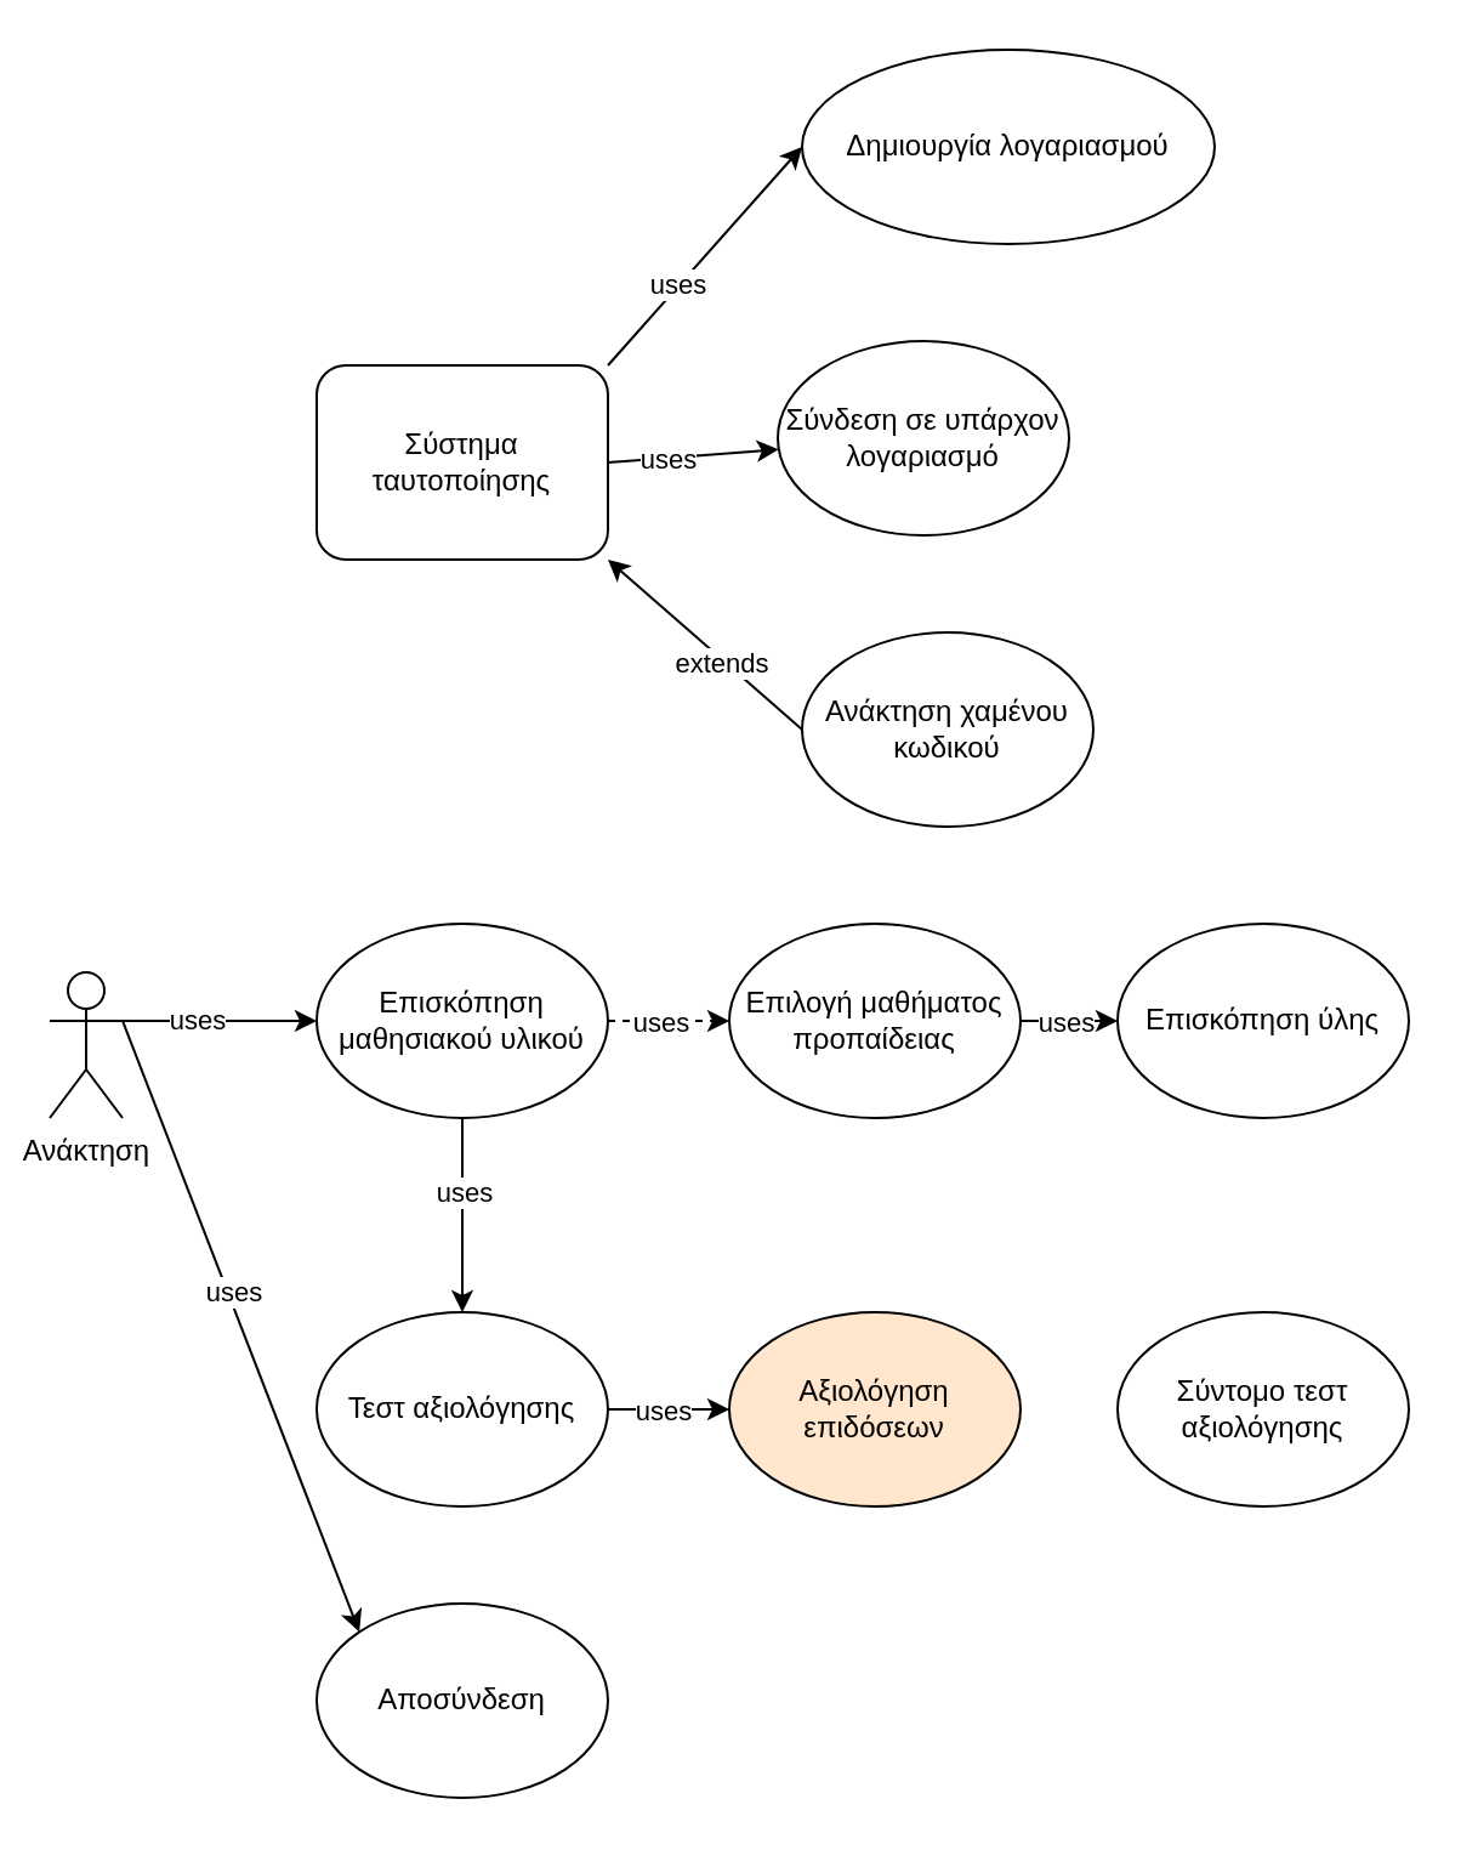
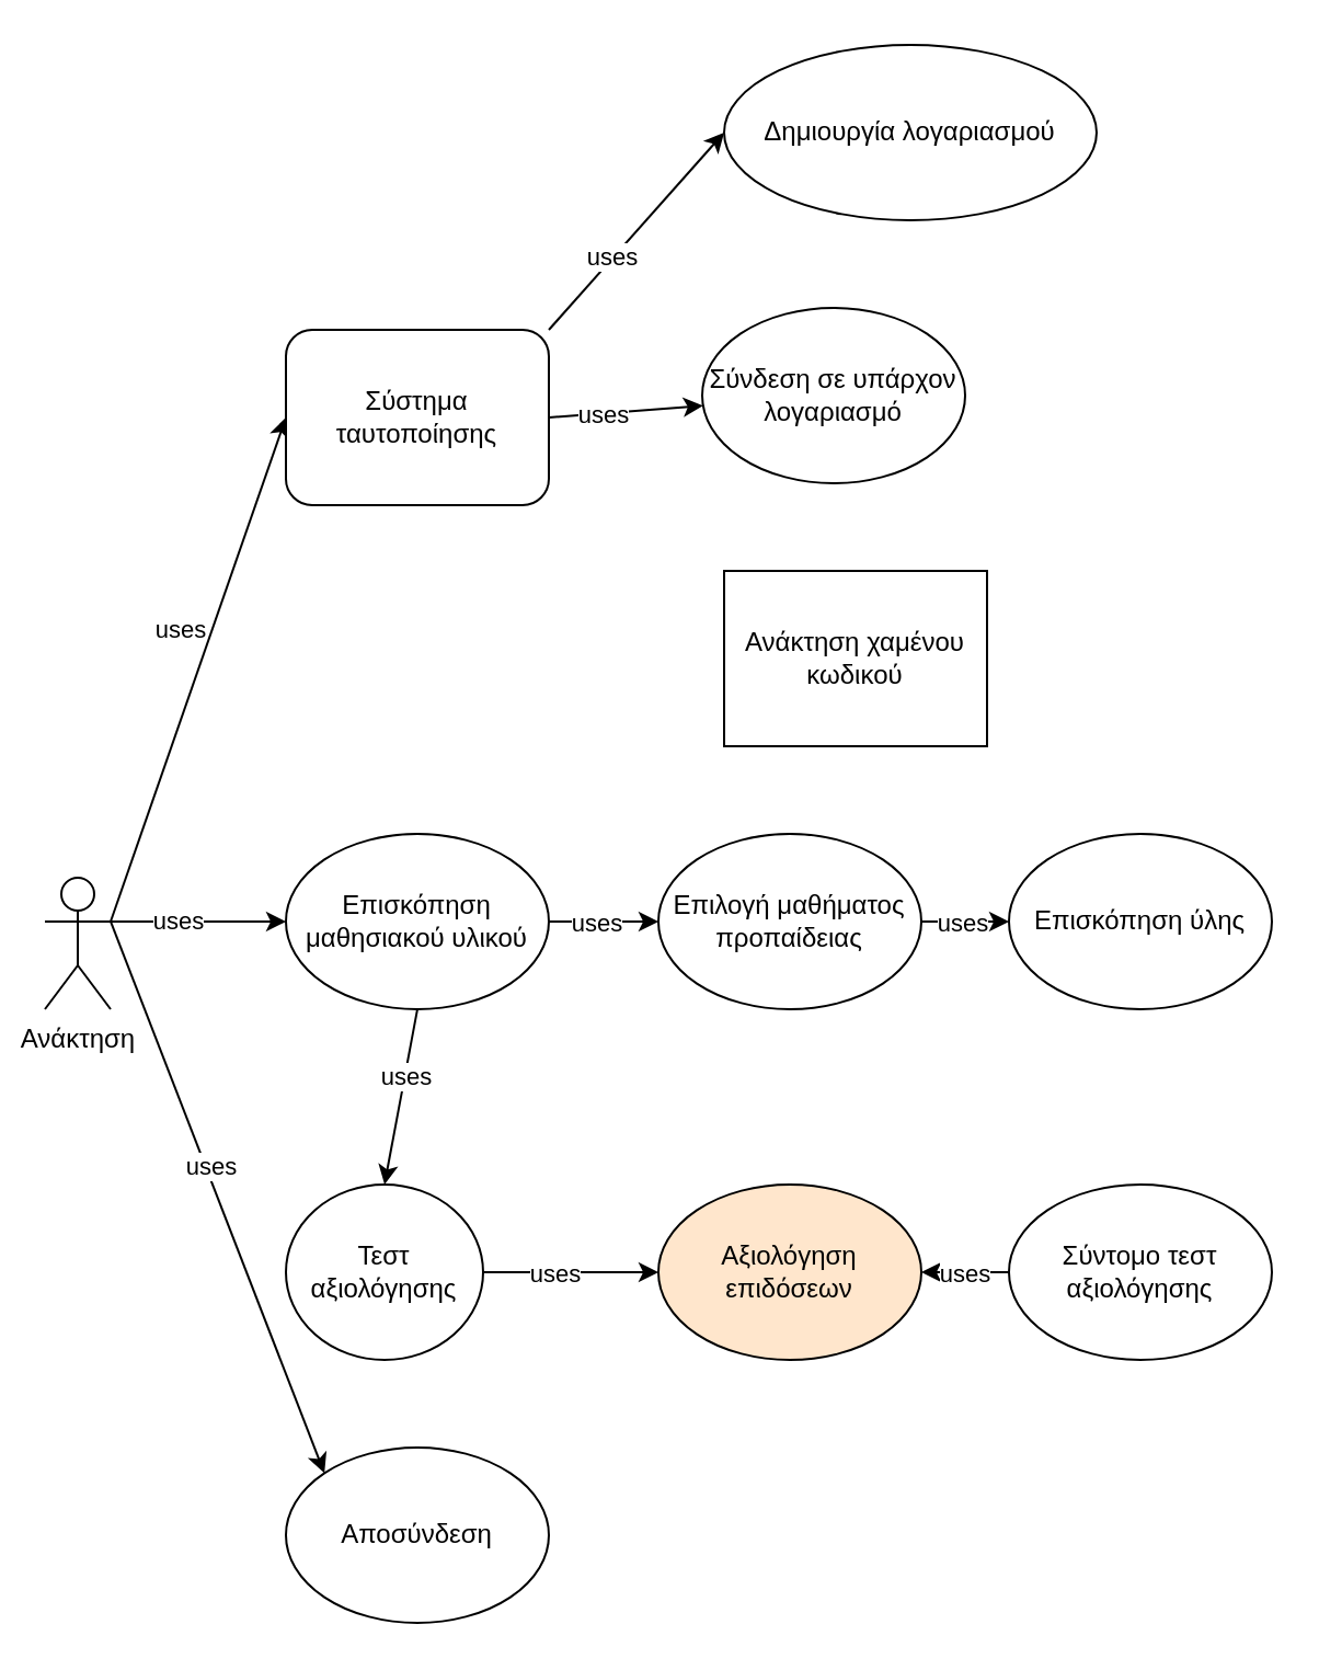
  <mxCell id="0" />
  <mxCell id="1" parent="0" />
+ <mxCell id="2" style="rounded=0;orthogonalLoop=1;jettySize=auto;html=1;exitX=1;exitY=0.333;exitDx=0;exitDy=0;exitPerimeter=0;entryX=0;entryY=0.5;entryDx=0;entryDy=0;" edge="1" parent="1" source="8" target="13"><mxGeometry relative="1" as="geometry" /></mxCell>
+ <mxCell id="3" value="uses" style="edgeLabel;html=1;align=center;verticalAlign=middle;resizable=0;points=[];" vertex="1" connectable="0" parent="2"><mxGeometry x="0.18" y="-1" relative="1" as="geometry"><mxPoint x="-16.76" y="2.57" as="offset" /></mxGeometry></mxCell>
  <mxCell id="4" style="edgeStyle=none;rounded=0;orthogonalLoop=1;jettySize=auto;html=1;exitX=1;exitY=0.333;exitDx=0;exitDy=0;exitPerimeter=0;entryX=0;entryY=0.5;entryDx=0;entryDy=0;" edge="1" parent="1" source="8" target="20"><mxGeometry relative="1" as="geometry" /></mxCell>
  <mxCell id="5" value="uses" style="edgeLabel;html=1;align=center;verticalAlign=middle;resizable=0;points=[];" vertex="1" connectable="0" parent="4"><mxGeometry x="-0.232" relative="1" as="geometry"><mxPoint as="offset" /></mxGeometry></mxCell>
  <mxCell id="6" style="edgeStyle=none;rounded=0;orthogonalLoop=1;jettySize=auto;html=1;exitX=1;exitY=0.333;exitDx=0;exitDy=0;exitPerimeter=0;entryX=0;entryY=0;entryDx=0;entryDy=0;" edge="1" parent="1" source="8" target="28"><mxGeometry relative="1" as="geometry" /></mxCell>
  <mxCell id="7" value="uses" style="edgeLabel;html=1;align=center;verticalAlign=middle;resizable=0;points=[];" vertex="1" connectable="0" parent="6"><mxGeometry x="-0.108" y="2" relative="1" as="geometry"><mxPoint as="offset" /></mxGeometry></mxCell>
  <mxCell id="8" value="Ανάκτηση" style="shape=umlActor;verticalLabelPosition=bottom;labelBackgroundColor=#ffffff;verticalAlign=top;html=1;outlineConnect=0;" vertex="1" parent="1"><mxGeometry x="20" y="400" width="30" height="60" as="geometry" /></mxCell>
  <mxCell id="9" style="edgeStyle=none;rounded=0;orthogonalLoop=1;jettySize=auto;html=1;exitX=1;exitY=0;exitDx=0;exitDy=0;entryX=0;entryY=0.5;entryDx=0;entryDy=0;" edge="1" parent="1" source="13" target="14"><mxGeometry relative="1" as="geometry" /></mxCell>
  <mxCell id="10" value="uses" style="edgeLabel;html=1;align=center;verticalAlign=middle;resizable=0;points=[];" vertex="1" connectable="0" parent="9"><mxGeometry x="-0.293" relative="1" as="geometry"><mxPoint y="-1" as="offset" /></mxGeometry></mxCell>
  <mxCell id="11" style="edgeStyle=none;rounded=0;orthogonalLoop=1;jettySize=auto;html=1;exitX=1;exitY=0.5;exitDx=0;exitDy=0;" edge="1" parent="1" source="13" target="15"><mxGeometry relative="1" as="geometry" /></mxCell>
  <mxCell id="12" value="uses" style="edgeLabel;html=1;align=center;verticalAlign=middle;resizable=0;points=[];" vertex="1" connectable="0" parent="11"><mxGeometry x="-0.283" relative="1" as="geometry"><mxPoint as="offset" /></mxGeometry></mxCell>
  <mxCell id="13" value="Σύστημα ταυτοποίησης" style="whiteSpace=wrap;html=1;rounded=1;" vertex="1" parent="1"><mxGeometry x="130" y="150" width="120" height="80" as="geometry" /></mxCell>
  <mxCell id="14" value="Δημιουργία λογαριασμού" style="ellipse;whiteSpace=wrap;html=1;" vertex="1" parent="1"><mxGeometry x="330" y="20" width="170" height="80" as="geometry" /></mxCell>
  <mxCell id="15" value="Σύνδεση σε υπάρχον λογαριασμό" style="ellipse;whiteSpace=wrap;html=1;" vertex="1" parent="1"><mxGeometry x="320" y="140" width="120" height="80" as="geometry" /></mxCell>
- <mxCell id="16" style="edgeStyle=none;rounded=0;orthogonalLoop=1;jettySize=auto;html=1;exitX=1;exitY=0.5;exitDx=0;exitDy=0;dashed=1;" edge="1" parent="1" source="20" target="23"><mxGeometry relative="1" as="geometry" /></mxCell>
+ <mxCell id="16" style="edgeStyle=none;rounded=0;orthogonalLoop=1;jettySize=auto;html=1;exitX=1;exitY=0.5;exitDx=0;exitDy=0;" edge="1" parent="1" source="20" target="23"><mxGeometry relative="1" as="geometry" /></mxCell>
  <mxCell id="17" value="uses" style="edgeLabel;html=1;align=center;verticalAlign=middle;resizable=0;points=[];" vertex="1" connectable="0" parent="16"><mxGeometry x="-0.463" relative="1" as="geometry"><mxPoint x="8.33" as="offset" /></mxGeometry></mxCell>
  <mxCell id="18" style="edgeStyle=none;rounded=0;orthogonalLoop=1;jettySize=auto;html=1;exitX=0.5;exitY=1;exitDx=0;exitDy=0;entryX=0.5;entryY=0;entryDx=0;entryDy=0;" edge="1" parent="1" source="20" target="34"><mxGeometry relative="1" as="geometry" /></mxCell>
  <mxCell id="19" value="uses" style="edgeLabel;html=1;align=center;verticalAlign=middle;resizable=0;points=[];" vertex="1" connectable="0" parent="18"><mxGeometry x="-0.323" y="-1" relative="1" as="geometry"><mxPoint x="1" y="3.33" as="offset" /></mxGeometry></mxCell>
  <mxCell id="20" value="Επισκόπηση μαθησιακού υλικού" style="ellipse;whiteSpace=wrap;html=1;" vertex="1" parent="1"><mxGeometry x="130" y="380" width="120" height="80" as="geometry" /></mxCell>
  <mxCell id="21" style="edgeStyle=none;rounded=0;orthogonalLoop=1;jettySize=auto;html=1;exitX=1;exitY=0.5;exitDx=0;exitDy=0;entryX=0;entryY=0.5;entryDx=0;entryDy=0;" edge="1" parent="1" source="23" target="27"><mxGeometry relative="1" as="geometry" /></mxCell>
  <mxCell id="22" value="uses" style="edgeLabel;html=1;align=center;verticalAlign=middle;resizable=0;points=[];" vertex="1" connectable="0" parent="21"><mxGeometry x="-0.357" relative="1" as="geometry"><mxPoint x="5.33" y="-8.882e-16" as="offset" /></mxGeometry></mxCell>
  <mxCell id="23" value="Επιλογή μαθήματος προπαίδειας" style="ellipse;whiteSpace=wrap;html=1;" vertex="1" parent="1"><mxGeometry x="300" y="380" width="120" height="80" as="geometry" /></mxCell>
+ <mxCell id="24" style="edgeStyle=none;rounded=0;orthogonalLoop=1;jettySize=auto;html=1;exitX=0;exitY=0.5;exitDx=0;exitDy=0;entryX=1;entryY=0.5;entryDx=0;entryDy=0;" edge="1" parent="1" source="26" target="35"><mxGeometry relative="1" as="geometry" /></mxCell>
+ <mxCell id="25" value="uses" style="edgeLabel;html=1;align=center;verticalAlign=middle;resizable=0;points=[];" vertex="1" connectable="0" parent="24"><mxGeometry x="-0.324" y="-2" relative="1" as="geometry"><mxPoint x="-6.67" y="2" as="offset" /></mxGeometry></mxCell>
  <mxCell id="26" value="Σύντομο τεστ αξιολόγησης" style="ellipse;whiteSpace=wrap;html=1;" vertex="1" parent="1"><mxGeometry x="460" y="540" width="120" height="80" as="geometry" /></mxCell>
  <mxCell id="27" value="Επισκόπηση ύλης" style="ellipse;whiteSpace=wrap;html=1;" vertex="1" parent="1"><mxGeometry x="460" y="380" width="120" height="80" as="geometry" /></mxCell>
  <mxCell id="28" value="Αποσύνδεση" style="ellipse;whiteSpace=wrap;html=1;" vertex="1" parent="1"><mxGeometry x="130" y="660" width="120" height="80" as="geometry" /></mxCell>
- <mxCell id="29" style="edgeStyle=none;rounded=0;orthogonalLoop=1;jettySize=auto;html=1;exitX=0;exitY=0.5;exitDx=0;exitDy=0;entryX=1;entryY=1;entryDx=0;entryDy=0;" edge="1" parent="1" source="31" target="13"><mxGeometry relative="1" as="geometry" /></mxCell>
- <mxCell id="30" value="extends" style="edgeLabel;html=1;align=center;verticalAlign=middle;resizable=0;points=[];" vertex="1" connectable="0" parent="29"><mxGeometry x="-0.195" y="1" relative="1" as="geometry"><mxPoint as="offset" /></mxGeometry></mxCell>
- <mxCell id="31" value="Ανάκτηση χαμένου κωδικού" style="ellipse;whiteSpace=wrap;html=1;" vertex="1" parent="1"><mxGeometry x="330" y="260" width="120" height="80" as="geometry" /></mxCell>
+ <mxCell id="31" value="Ανάκτηση χαμένου κωδικού" style="whiteSpace=wrap;html=1;rounded=0;" vertex="1" parent="1"><mxGeometry x="330" y="260" width="120" height="80" as="geometry" /></mxCell>
  <mxCell id="32" style="edgeStyle=none;rounded=0;orthogonalLoop=1;jettySize=auto;html=1;exitX=1;exitY=0.5;exitDx=0;exitDy=0;entryX=0;entryY=0.5;entryDx=0;entryDy=0;" edge="1" parent="1" source="34" target="35"><mxGeometry relative="1" as="geometry" /></mxCell>
  <mxCell id="33" value="uses" style="edgeLabel;html=1;align=center;verticalAlign=middle;resizable=0;points=[];" vertex="1" connectable="0" parent="32"><mxGeometry x="-0.349" y="-1" relative="1" as="geometry"><mxPoint x="6.67" y="-1" as="offset" /></mxGeometry></mxCell>
- <mxCell id="34" value="Τεστ αξιολόγησης" style="ellipse;whiteSpace=wrap;html=1;" vertex="1" parent="1"><mxGeometry x="130" y="540" width="120" height="80" as="geometry" /></mxCell>
+ <mxCell id="34" value="Τεστ αξιολόγησης" style="ellipse;whiteSpace=wrap;html=1;" vertex="1" parent="1"><mxGeometry x="130" y="540" width="90" height="80" as="geometry" /></mxCell>
  <mxCell id="35" value="Αξιολόγηση επιδόσεων" style="ellipse;whiteSpace=wrap;html=1;fillColor=#ffe6cc;" vertex="1" parent="1"><mxGeometry x="300" y="540" width="120" height="80" as="geometry" /></mxCell>
